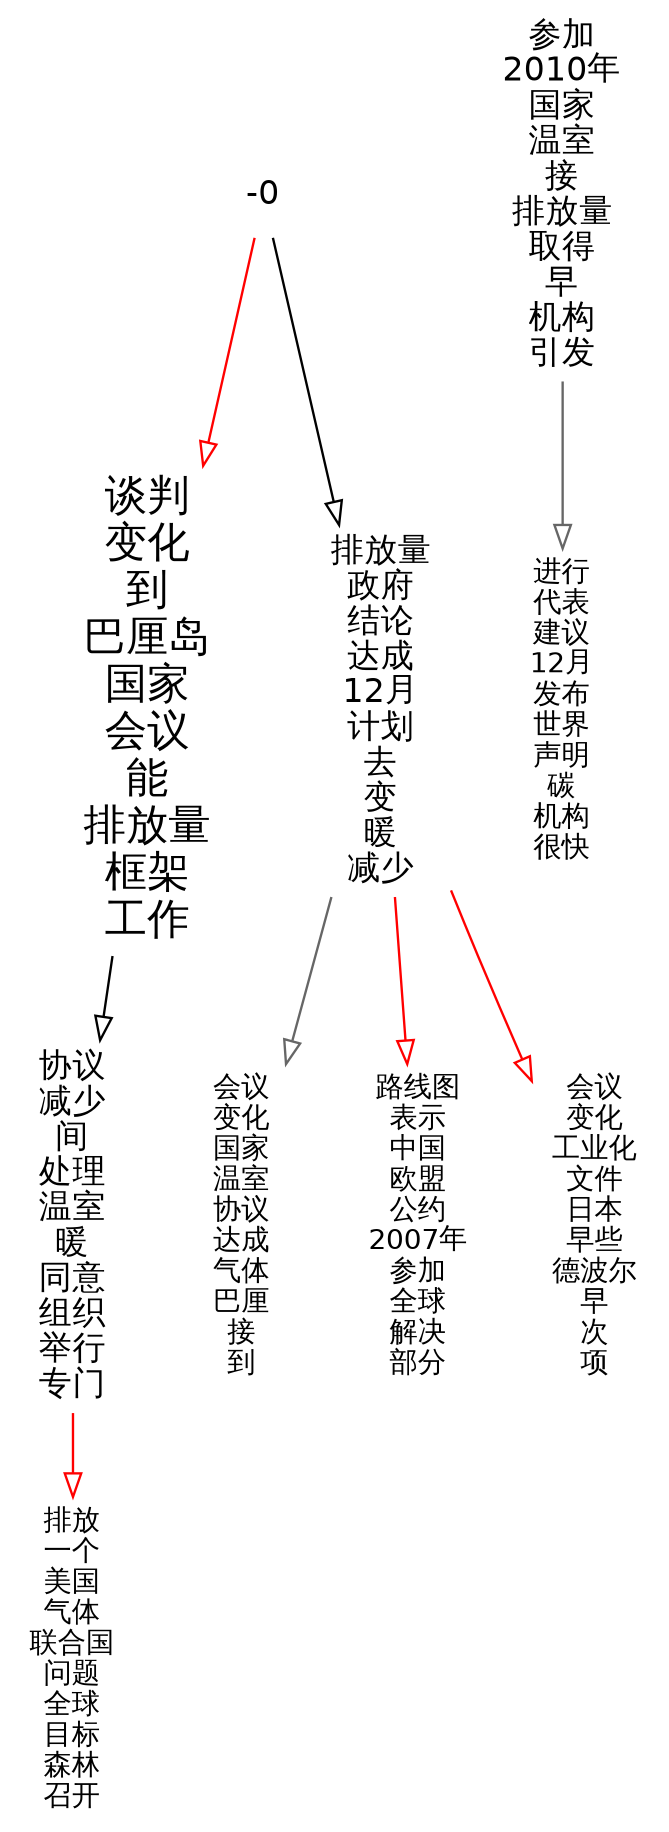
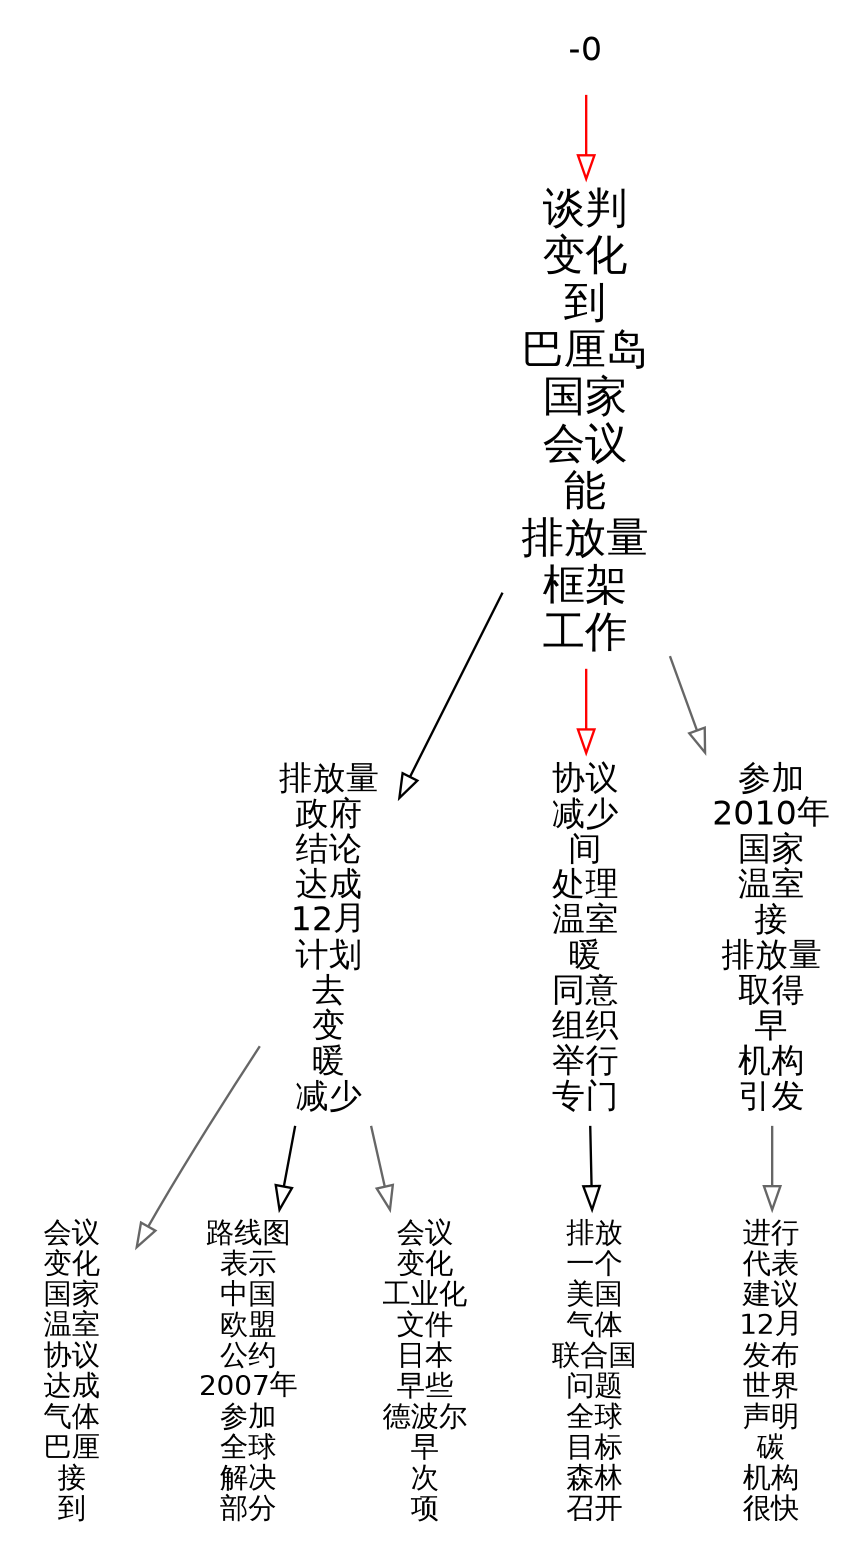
  digraph {
    mindist=0
    node [fontname=Helvetica fontsize=12 shape=plaintext]
    edge [arrowhead=empty arrowsize=1 color=gray40 style=solid]
    n1 [fontsize=18 label="谈判\n变化\n到\n巴厘岛\n国家\n会议\n能\n排放量\n框架\n工作"]
    n2 [fontsize=14 label="排放量\n政府\n结论\n达成\n12月\n计划\n去\n变\n暖\n减少"]
    n3 [fontsize=14 label="协议\n减少\n间\n处理\n温室\n暖\n同意\n组织\n举行\n专门"]
    n4 [fontsize=14 label="参加\n2010年\n国家\n温室\n接\n排放量\n取得\n早\n机构\n引发"]
    n5 [label="会议\n变化\n国家\n温室\n协议\n达成\n气体\n巴厘\n接\n到"]
    n6 [label="路线图\n表示\n中国\n欧盟\n公约\n2007年\n参加\n全球\n解决\n部分"]
    n7 [label="会议\n变化\n工业化\n文件\n日本\n早些\n德波尔\n早\n次\n项"]
    n8 [label="排放\n一个\n美国\n气体\n联合国\n问题\n全球\n目标\n森林\n召开"]
    n9 [label="进行\n代表\n建议\n12月\n发布\n世界\n声明\n碳\n机构\n很快"]
    n10 [label=-0 fontsize=""]
-   n10 -> n2 [color=black]
-   n1 -> n3 [color=black]
+   n1 -> n2 [color=black]
+   n1 -> n3 [color=red]
+   n1 -> n4
    n2 -> n5
-   n2 -> n6 [color=red]
-   n2 -> n7 [color=red]
-   n3 -> n8 [color=red]
+   n2 -> n6 [color=black]
+   n2 -> n7
+   n3 -> n8 [color=black]
    n4 -> n9
    n10 -> n1 [color=red]
  }
